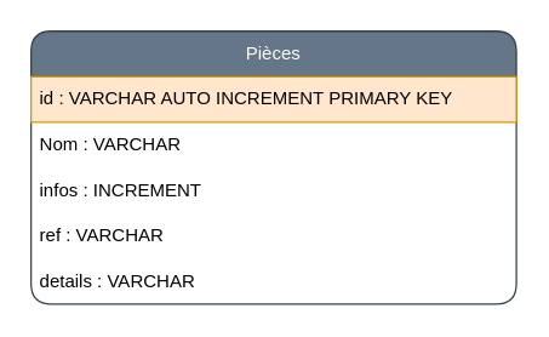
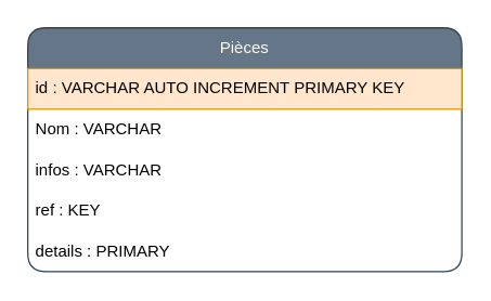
  <mxCell id="0" />
  <mxCell id="1" parent="0" />
  <mxCell id="2" value="Pièces" style="swimlane;fontStyle=0;childLayout=stackLayout;horizontal=1;startSize=30;horizontalStack=0;resizeParent=1;resizeParentMax=0;resizeLast=0;collapsible=1;marginBottom=0;whiteSpace=wrap;html=1;rounded=1;fillColor=#647687;fontColor=#ffffff;strokeColor=#314354;" vertex="1" parent="1"><mxGeometry x="20" y="20" width="320" height="180" as="geometry" /></mxCell>
  <mxCell id="3" value="id : VARCHAR AUTO INCREMENT PRIMARY KEY" style="text;strokeColor=#d79b00;fillColor=#ffe6cc;align=left;verticalAlign=middle;spacingLeft=4;spacingRight=4;overflow=hidden;points=[[0,0.5],[1,0.5]];portConstraint=eastwest;rotatable=0;whiteSpace=wrap;html=1;" vertex="1" parent="2"><mxGeometry y="30" width="320" height="30" as="geometry" /></mxCell>
  <mxCell id="4" value="Nom : VARCHAR" style="text;strokeColor=none;fillColor=none;align=left;verticalAlign=middle;spacingLeft=4;spacingRight=4;overflow=hidden;points=[[0,0.5],[1,0.5]];portConstraint=eastwest;rotatable=0;whiteSpace=wrap;html=1;rounded=1;" vertex="1" parent="2"><mxGeometry y="60" width="320" height="30" as="geometry" /></mxCell>
- <mxCell id="5" value="infos : INCREMENT" style="text;strokeColor=none;fillColor=none;align=left;verticalAlign=middle;spacingLeft=4;spacingRight=4;overflow=hidden;points=[[0,0.5],[1,0.5]];portConstraint=eastwest;rotatable=0;whiteSpace=wrap;html=1;rounded=1;" vertex="1" parent="2"><mxGeometry y="90" width="320" height="30" as="geometry" /></mxCell>
- <mxCell id="6" value="ref : VARCHAR" style="text;strokeColor=none;fillColor=none;align=left;verticalAlign=middle;spacingLeft=4;spacingRight=4;overflow=hidden;points=[[0,0.5],[1,0.5]];portConstraint=eastwest;rotatable=0;whiteSpace=wrap;html=1;rounded=1;" vertex="1" parent="2"><mxGeometry y="120" width="320" height="30" as="geometry" /></mxCell>
- <mxCell id="7" value="details : VARCHAR" style="text;strokeColor=none;fillColor=none;align=left;verticalAlign=middle;spacingLeft=4;spacingRight=4;overflow=hidden;points=[[0,0.5],[1,0.5]];portConstraint=eastwest;rotatable=0;whiteSpace=wrap;html=1;rounded=1;" vertex="1" parent="2"><mxGeometry y="150" width="320" height="30" as="geometry" /></mxCell>
+ <mxCell id="5" value="infos : VARCHAR" style="text;strokeColor=none;fillColor=none;align=left;verticalAlign=middle;spacingLeft=4;spacingRight=4;overflow=hidden;points=[[0,0.5],[1,0.5]];portConstraint=eastwest;rotatable=0;whiteSpace=wrap;html=1;rounded=1;" vertex="1" parent="2"><mxGeometry y="90" width="320" height="30" as="geometry" /></mxCell>
+ <mxCell id="6" value="ref : KEY" style="text;strokeColor=none;fillColor=none;align=left;verticalAlign=middle;spacingLeft=4;spacingRight=4;overflow=hidden;points=[[0,0.5],[1,0.5]];portConstraint=eastwest;rotatable=0;whiteSpace=wrap;html=1;rounded=1;" vertex="1" parent="2"><mxGeometry y="120" width="320" height="30" as="geometry" /></mxCell>
+ <mxCell id="7" value="details : PRIMARY" style="text;strokeColor=none;fillColor=none;align=left;verticalAlign=middle;spacingLeft=4;spacingRight=4;overflow=hidden;points=[[0,0.5],[1,0.5]];portConstraint=eastwest;rotatable=0;whiteSpace=wrap;html=1;rounded=1;" vertex="1" parent="2"><mxGeometry y="150" width="320" height="30" as="geometry" /></mxCell>
